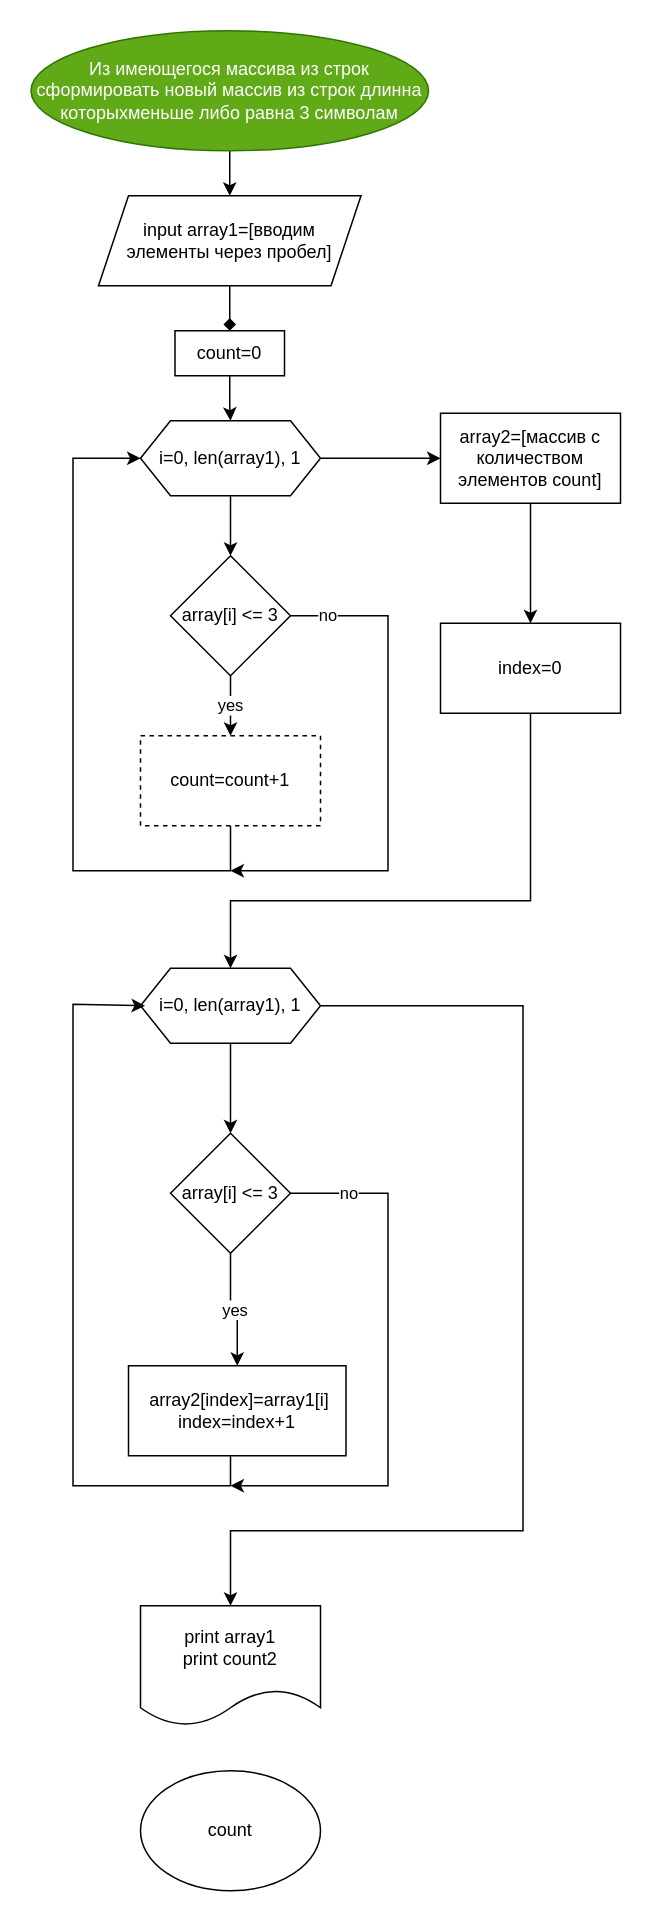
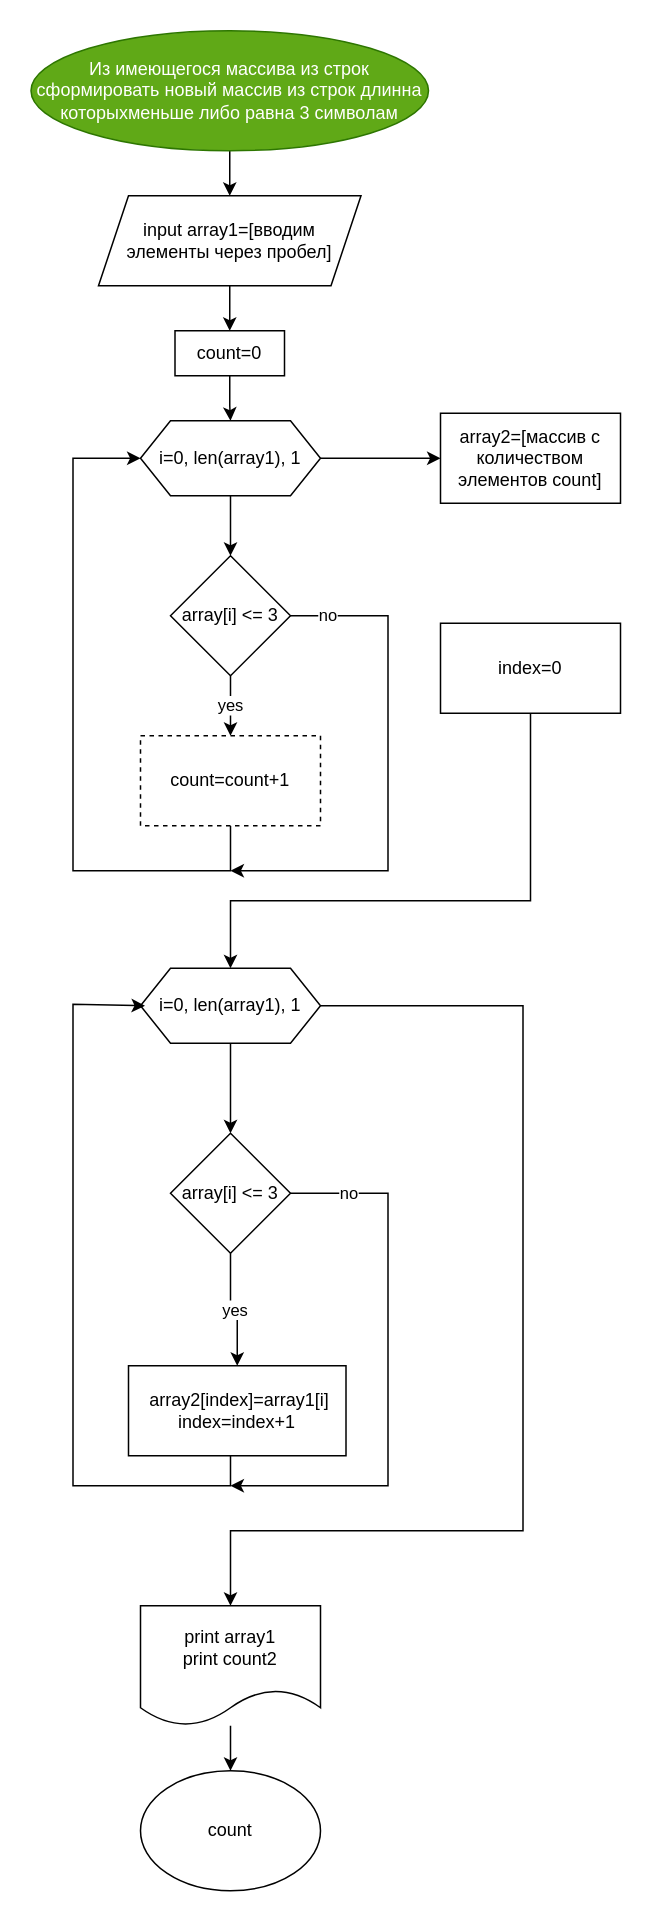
  <mxCell id="0" />
  <mxCell id="1" parent="0" />
  <mxCell id="2" style="edgeStyle=orthogonalEdgeStyle;rounded=0;orthogonalLoop=1;jettySize=auto;html=1;entryX=0.5;entryY=0;entryDx=0;entryDy=0;" edge="1" parent="1" source="3" target="7"><mxGeometry relative="1" as="geometry" /></mxCell>
  <mxCell id="3" value="Из имеющегося массива из строк сформировать новый массив из строк длинна которыхменьше либо равна 3 символам" style="ellipse;whiteSpace=wrap;html=1;fillColor=#60a917;fontColor=#ffffff;strokeColor=#2D7600;" vertex="1" parent="1"><mxGeometry x="20" y="20" width="265" height="80" as="geometry" /></mxCell>
  <mxCell id="4" style="edgeStyle=orthogonalEdgeStyle;rounded=0;orthogonalLoop=1;jettySize=auto;html=1;entryX=0.5;entryY=0;entryDx=0;entryDy=0;" edge="1" parent="1" source="5" target="10"><mxGeometry relative="1" as="geometry" /></mxCell>
  <mxCell id="5" value="count=0" style="whiteSpace=wrap;html=1;" vertex="1" parent="1"><mxGeometry x="116" y="220" width="73" height="30" as="geometry" /></mxCell>
- <mxCell id="6" style="edgeStyle=orthogonalEdgeStyle;rounded=0;orthogonalLoop=1;jettySize=auto;html=1;entryX=0.5;entryY=0;entryDx=0;entryDy=0;endArrow=diamond;" edge="1" parent="1" source="7" target="5"><mxGeometry relative="1" as="geometry" /></mxCell>
+ <mxCell id="6" style="edgeStyle=orthogonalEdgeStyle;rounded=0;orthogonalLoop=1;jettySize=auto;html=1;entryX=0.5;entryY=0;entryDx=0;entryDy=0;" edge="1" parent="1" source="7" target="5"><mxGeometry relative="1" as="geometry" /></mxCell>
  <mxCell id="7" value="input array1=[вводим элементы через пробел]" style="shape=parallelogram;perimeter=parallelogramPerimeter;whiteSpace=wrap;html=1;fixedSize=1;" vertex="1" parent="1"><mxGeometry x="65" y="130" width="175" height="60" as="geometry" /></mxCell>
  <mxCell id="8" value="" style="edgeStyle=orthogonalEdgeStyle;rounded=0;orthogonalLoop=1;jettySize=auto;html=1;" edge="1" parent="1" source="10" target="13"><mxGeometry relative="1" as="geometry" /></mxCell>
  <mxCell id="9" value="" style="edgeStyle=orthogonalEdgeStyle;rounded=0;orthogonalLoop=1;jettySize=auto;html=1;" edge="1" parent="1" source="10" target="17"><mxGeometry relative="1" as="geometry" /></mxCell>
  <mxCell id="10" value="i=0, len(array1), 1" style="shape=hexagon;perimeter=hexagonPerimeter2;whiteSpace=wrap;html=1;fixedSize=1;" vertex="1" parent="1"><mxGeometry x="93" y="280" width="120" height="50" as="geometry" /></mxCell>
  <mxCell id="11" value="yes" style="edgeStyle=orthogonalEdgeStyle;rounded=0;orthogonalLoop=1;jettySize=auto;html=1;" edge="1" parent="1" source="13" target="15"><mxGeometry relative="1" as="geometry" /></mxCell>
  <mxCell id="12" value="no" style="edgeStyle=orthogonalEdgeStyle;rounded=0;orthogonalLoop=1;jettySize=auto;html=1;" edge="1" parent="1" source="13"><mxGeometry x="-0.853" relative="1" as="geometry"><mxPoint x="153" y="580" as="targetPoint" /><Array as="points"><mxPoint x="258" y="410" /><mxPoint x="258" y="580" /></Array><mxPoint as="offset" /></mxGeometry></mxCell>
  <mxCell id="13" value="array[i] &amp;lt;= 3" style="rhombus;whiteSpace=wrap;html=1;" vertex="1" parent="1"><mxGeometry x="113" y="370" width="80" height="80" as="geometry" /></mxCell>
  <mxCell id="14" style="edgeStyle=orthogonalEdgeStyle;rounded=0;orthogonalLoop=1;jettySize=auto;html=1;entryX=0;entryY=0.5;entryDx=0;entryDy=0;" edge="1" parent="1" source="15" target="10"><mxGeometry relative="1" as="geometry"><Array as="points"><mxPoint x="153" y="580" /><mxPoint x="48" y="580" /><mxPoint x="48" y="305" /></Array></mxGeometry></mxCell>
  <mxCell id="15" value="count=count+1" style="whiteSpace=wrap;html=1;dashed=1;" vertex="1" parent="1"><mxGeometry x="93" y="490" width="120" height="60" as="geometry" /></mxCell>
- <mxCell id="16" value="" style="edgeStyle=orthogonalEdgeStyle;rounded=0;orthogonalLoop=1;jettySize=auto;html=1;" edge="1" parent="1" source="17" target="19"><mxGeometry relative="1" as="geometry" /></mxCell>
  <mxCell id="17" value="array2=[массив с количеством элементов count]" style="whiteSpace=wrap;html=1;" vertex="1" parent="1"><mxGeometry x="293" y="275" width="120" height="60" as="geometry" /></mxCell>
  <mxCell id="18" style="edgeStyle=orthogonalEdgeStyle;rounded=0;orthogonalLoop=1;jettySize=auto;html=1;entryX=0.5;entryY=0;entryDx=0;entryDy=0;" edge="1" parent="1" source="19" target="22"><mxGeometry relative="1" as="geometry"><Array as="points"><mxPoint x="353" y="600" /><mxPoint x="153" y="600" /></Array></mxGeometry></mxCell>
  <mxCell id="19" value="index=0" style="whiteSpace=wrap;html=1;" vertex="1" parent="1"><mxGeometry x="293" y="415" width="120" height="60" as="geometry" /></mxCell>
  <mxCell id="20" value="" style="edgeStyle=orthogonalEdgeStyle;rounded=0;orthogonalLoop=1;jettySize=auto;html=1;" edge="1" parent="1" source="22" target="25"><mxGeometry relative="1" as="geometry" /></mxCell>
  <mxCell id="21" style="edgeStyle=orthogonalEdgeStyle;rounded=0;orthogonalLoop=1;jettySize=auto;html=1;entryX=0.5;entryY=0;entryDx=0;entryDy=0;" edge="1" parent="1" source="22" target="29"><mxGeometry relative="1" as="geometry"><Array as="points"><mxPoint x="348" y="670" /><mxPoint x="348" y="1020" /><mxPoint x="153" y="1020" /></Array></mxGeometry></mxCell>
  <mxCell id="22" value="i=0, len(array1), 1" style="shape=hexagon;perimeter=hexagonPerimeter2;whiteSpace=wrap;html=1;fixedSize=1;" vertex="1" parent="1"><mxGeometry x="93" y="645" width="120" height="50" as="geometry" /></mxCell>
  <mxCell id="23" value="yes" style="edgeStyle=orthogonalEdgeStyle;rounded=0;orthogonalLoop=1;jettySize=auto;html=1;" edge="1" parent="1" source="25" target="27"><mxGeometry relative="1" as="geometry" /></mxCell>
  <mxCell id="24" value="no" style="edgeStyle=orthogonalEdgeStyle;rounded=0;orthogonalLoop=1;jettySize=auto;html=1;" edge="1" parent="1" source="25"><mxGeometry x="-0.788" relative="1" as="geometry"><mxPoint x="153" y="990" as="targetPoint" /><Array as="points"><mxPoint x="258" y="795" /><mxPoint x="258" y="990" /></Array><mxPoint as="offset" /></mxGeometry></mxCell>
  <mxCell id="25" value="array[i] &amp;lt;= 3" style="rhombus;whiteSpace=wrap;html=1;" vertex="1" parent="1"><mxGeometry x="113" y="755" width="80" height="80" as="geometry" /></mxCell>
  <mxCell id="26" style="edgeStyle=orthogonalEdgeStyle;rounded=0;orthogonalLoop=1;jettySize=auto;html=1;" edge="1" parent="1" source="27"><mxGeometry relative="1" as="geometry"><mxPoint x="96" y="670" as="targetPoint" /><Array as="points"><mxPoint x="153" y="990" /><mxPoint x="48" y="990" /><mxPoint x="48" y="669" /><mxPoint x="96" y="669" /></Array></mxGeometry></mxCell>
  <mxCell id="27" value="&amp;nbsp;array2[index]=array1[i]&lt;br&gt;index=index+1" style="whiteSpace=wrap;html=1;" vertex="1" parent="1"><mxGeometry x="85" y="910" width="145" height="60" as="geometry" /></mxCell>
+ <mxCell id="28" style="edgeStyle=orthogonalEdgeStyle;rounded=0;orthogonalLoop=1;jettySize=auto;html=1;" edge="1" parent="1" source="29" target="30"><mxGeometry relative="1" as="geometry"><mxPoint x="153" y="1220" as="targetPoint" /></mxGeometry></mxCell>
  <mxCell id="29" value="print array1&lt;br&gt;print count2" style="shape=document;whiteSpace=wrap;html=1;boundedLbl=1;" vertex="1" parent="1"><mxGeometry x="93" y="1070" width="120" height="80" as="geometry" /></mxCell>
  <mxCell id="30" value="count" style="ellipse;whiteSpace=wrap;html=1;" vertex="1" parent="1"><mxGeometry x="93" y="1180" width="120" height="80" as="geometry" /></mxCell>
